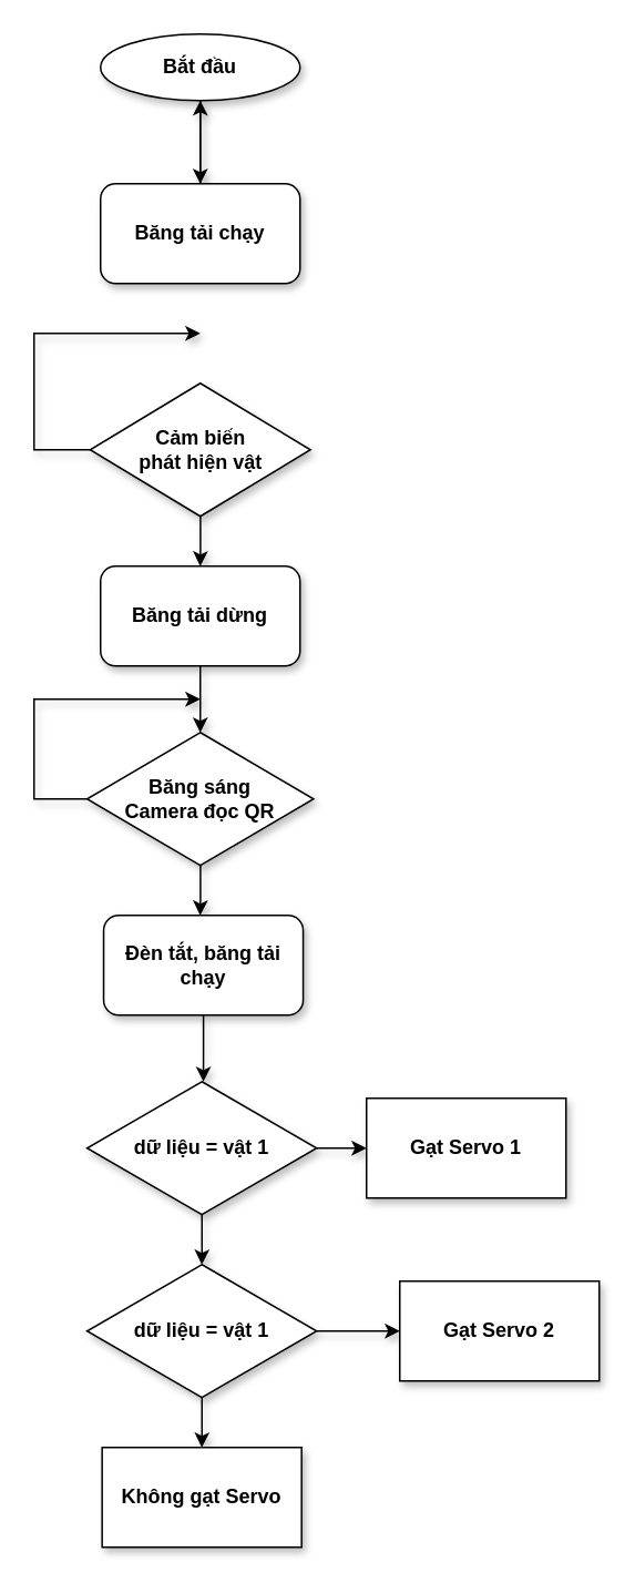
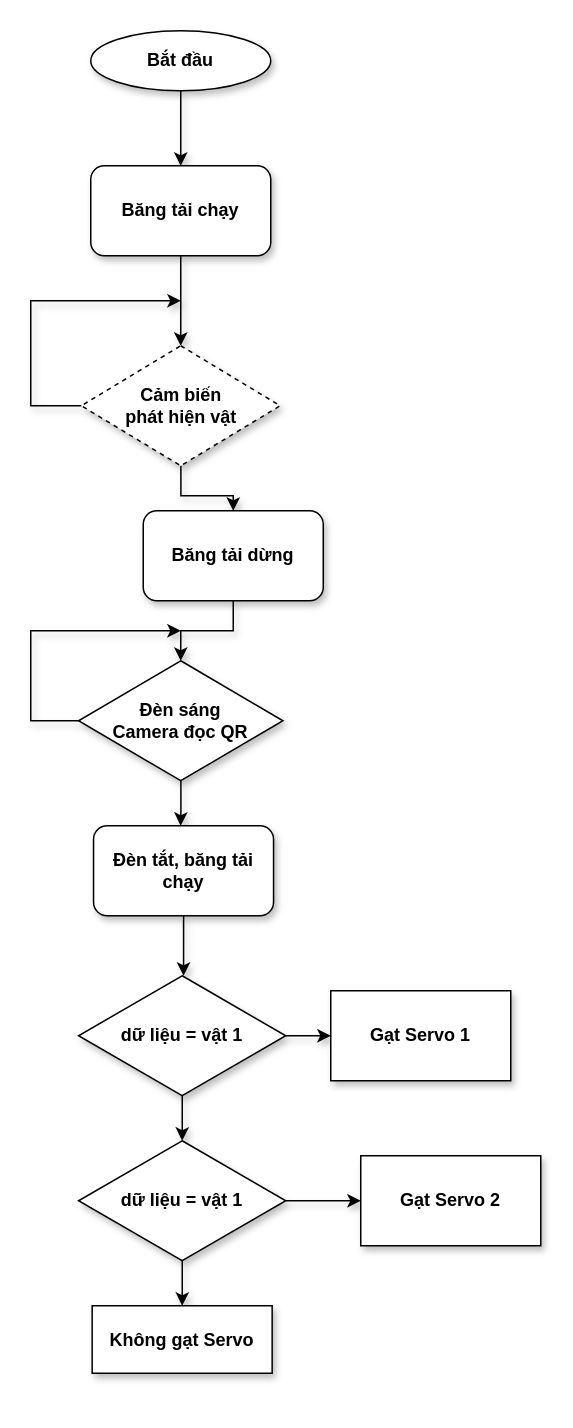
  <mxCell id="0" />
  <mxCell id="1" parent="0" />
  <mxCell id="2" style="edgeStyle=orthogonalEdgeStyle;rounded=0;orthogonalLoop=1;jettySize=auto;html=1;shadow=1;fontStyle=1" edge="1" parent="1" source="3"><mxGeometry relative="1" as="geometry"><mxPoint x="120" y="110" as="targetPoint" /></mxGeometry></mxCell>
  <mxCell id="3" value="Bắt đầu" style="ellipse;whiteSpace=wrap;html=1;shadow=1;fontStyle=1" vertex="1" parent="1"><mxGeometry x="60" y="20" width="120" height="40" as="geometry" /></mxCell>
- <mxCell id="4" style="edgeStyle=orthogonalEdgeStyle;rounded=0;orthogonalLoop=1;jettySize=auto;html=1;shadow=1;fontStyle=1;" edge="1" parent="1" source="5" target="3"><mxGeometry relative="1" as="geometry" /></mxCell>
+ <mxCell id="4" style="edgeStyle=orthogonalEdgeStyle;rounded=0;orthogonalLoop=1;jettySize=auto;html=1;entryX=0.5;entryY=0;entryDx=0;entryDy=0;shadow=1;fontStyle=1" edge="1" parent="1" source="5" target="8"><mxGeometry relative="1" as="geometry" /></mxCell>
  <mxCell id="5" value="Băng tải chạy" style="rounded=1;whiteSpace=wrap;html=1;shadow=1;fontStyle=1" vertex="1" parent="1"><mxGeometry x="60" y="110" width="120" height="60" as="geometry" /></mxCell>
  <mxCell id="6" style="edgeStyle=orthogonalEdgeStyle;rounded=0;orthogonalLoop=1;jettySize=auto;html=1;shadow=1;fontStyle=1" edge="1" parent="1" source="8"><mxGeometry relative="1" as="geometry"><mxPoint x="120" y="200" as="targetPoint" /><Array as="points"><mxPoint x="20" y="270" /><mxPoint x="20" y="200" /></Array></mxGeometry></mxCell>
  <mxCell id="7" style="edgeStyle=orthogonalEdgeStyle;rounded=0;orthogonalLoop=1;jettySize=auto;html=1;entryX=0.5;entryY=0;entryDx=0;entryDy=0;shadow=1;fontStyle=1" edge="1" parent="1" source="8" target="15"><mxGeometry relative="1" as="geometry" /></mxCell>
- <mxCell id="8" value="Cảm biến &lt;br&gt;phát hiện vật" style="rhombus;whiteSpace=wrap;html=1;shadow=1;fontStyle=1" vertex="1" parent="1"><mxGeometry x="53.75" y="230" width="132.5" height="80" as="geometry" /></mxCell>
+ <mxCell id="8" value="Cảm biến &lt;br&gt;phát hiện vật" style="rhombus;whiteSpace=wrap;html=1;shadow=1;fontStyle=1;dashed=1;" vertex="1" parent="1"><mxGeometry x="53.75" y="230" width="132.5" height="80" as="geometry" /></mxCell>
  <mxCell id="9" style="edgeStyle=orthogonalEdgeStyle;rounded=0;orthogonalLoop=1;jettySize=auto;html=1;shadow=1;fontStyle=1" edge="1" parent="1" source="11"><mxGeometry relative="1" as="geometry"><mxPoint x="120" y="420" as="targetPoint" /><Array as="points"><mxPoint x="20" y="480" /><mxPoint x="20" y="420" /></Array></mxGeometry></mxCell>
  <mxCell id="10" style="edgeStyle=orthogonalEdgeStyle;rounded=0;orthogonalLoop=1;jettySize=auto;html=1;entryX=0.484;entryY=0;entryDx=0;entryDy=0;entryPerimeter=0;shadow=1;fontStyle=1" edge="1" parent="1" source="11" target="13"><mxGeometry relative="1" as="geometry" /></mxCell>
- <mxCell id="11" value="Băng sáng&lt;br&gt;Camera đọc QR" style="rhombus;whiteSpace=wrap;html=1;shadow=1;fontStyle=1" vertex="1" parent="1"><mxGeometry x="51.88" y="440" width="136.25" height="80" as="geometry" /></mxCell>
+ <mxCell id="11" value="Đèn sáng&lt;br&gt;Camera đọc QR" style="rhombus;whiteSpace=wrap;html=1;shadow=1;fontStyle=1" vertex="1" parent="1"><mxGeometry x="51.88" y="440" width="136.25" height="80" as="geometry" /></mxCell>
  <mxCell id="12" style="edgeStyle=orthogonalEdgeStyle;rounded=0;orthogonalLoop=1;jettySize=auto;html=1;shadow=1;fontStyle=1" edge="1" parent="1" source="13"><mxGeometry relative="1" as="geometry"><mxPoint x="121.87" y="650" as="targetPoint" /></mxGeometry></mxCell>
  <mxCell id="13" value="Đèn tắt, băng tải chạy" style="rounded=1;whiteSpace=wrap;html=1;shadow=1;fontStyle=1" vertex="1" parent="1"><mxGeometry x="61.87" y="550" width="120" height="60" as="geometry" /></mxCell>
  <mxCell id="14" style="edgeStyle=orthogonalEdgeStyle;rounded=0;orthogonalLoop=1;jettySize=auto;html=1;entryX=0.5;entryY=0;entryDx=0;entryDy=0;shadow=1;fontStyle=1" edge="1" parent="1" source="15" target="11"><mxGeometry relative="1" as="geometry" /></mxCell>
- <mxCell id="15" value="Băng tải dừng" style="rounded=1;whiteSpace=wrap;html=1;shadow=1;fontStyle=1" vertex="1" parent="1"><mxGeometry x="60" y="340" width="120" height="60" as="geometry" /></mxCell>
+ <mxCell id="15" value="Băng tải dừng" style="rounded=1;whiteSpace=wrap;html=1;shadow=1;fontStyle=1" vertex="1" parent="1"><mxGeometry x="95" y="340" width="120" height="60" as="geometry" /></mxCell>
  <mxCell id="16" value="" style="edgeStyle=orthogonalEdgeStyle;rounded=0;orthogonalLoop=1;jettySize=auto;html=1;shadow=1;fontStyle=1" edge="1" parent="1" source="18" target="19"><mxGeometry relative="1" as="geometry" /></mxCell>
  <mxCell id="17" style="edgeStyle=orthogonalEdgeStyle;rounded=0;orthogonalLoop=1;jettySize=auto;html=1;entryX=0.5;entryY=0;entryDx=0;entryDy=0;shadow=1;fontStyle=1" edge="1" parent="1" source="18" target="22"><mxGeometry relative="1" as="geometry" /></mxCell>
  <mxCell id="18" value="dữ liệu = vật 1" style="rhombus;whiteSpace=wrap;html=1;shadow=1;fontStyle=1" vertex="1" parent="1"><mxGeometry x="51.88" y="650" width="138.12" height="80" as="geometry" /></mxCell>
  <mxCell id="19" value="Gạt Servo 1" style="whiteSpace=wrap;html=1;shadow=1;fontStyle=1" vertex="1" parent="1"><mxGeometry x="220" y="660" width="120" height="60" as="geometry" /></mxCell>
  <mxCell id="20" value="" style="edgeStyle=orthogonalEdgeStyle;rounded=0;orthogonalLoop=1;jettySize=auto;html=1;shadow=1;fontStyle=1" edge="1" source="22" target="23" parent="1"><mxGeometry relative="1" as="geometry" /></mxCell>
  <mxCell id="21" style="edgeStyle=orthogonalEdgeStyle;rounded=0;orthogonalLoop=1;jettySize=auto;html=1;entryX=0.5;entryY=0;entryDx=0;entryDy=0;shadow=1;fontStyle=1" edge="1" parent="1" source="22" target="24"><mxGeometry relative="1" as="geometry" /></mxCell>
  <mxCell id="22" value="dữ liệu = vật 1" style="rhombus;whiteSpace=wrap;html=1;shadow=1;fontStyle=1" vertex="1" parent="1"><mxGeometry x="51.88" y="760" width="138.12" height="80" as="geometry" /></mxCell>
  <mxCell id="23" value="&lt;span style=&quot;&quot;&gt;Gạt Servo 2&lt;/span&gt;" style="whiteSpace=wrap;html=1;shadow=1;fontStyle=1" vertex="1" parent="1"><mxGeometry x="240" y="770" width="120" height="60" as="geometry" /></mxCell>
- <mxCell id="24" value="&lt;span style=&quot;&quot;&gt;Không gạt Servo&lt;/span&gt;" style="whiteSpace=wrap;html=1;shadow=1;fontStyle=1" vertex="1" parent="1"><mxGeometry x="60.94" y="870" width="120" height="60" as="geometry" /></mxCell>
+ <mxCell id="24" value="&lt;span style=&quot;&quot;&gt;Không gạt Servo&lt;/span&gt;" style="whiteSpace=wrap;html=1;shadow=1;fontStyle=1" vertex="1" parent="1"><mxGeometry x="60.94" y="870" width="120" height="45" as="geometry" /></mxCell>
